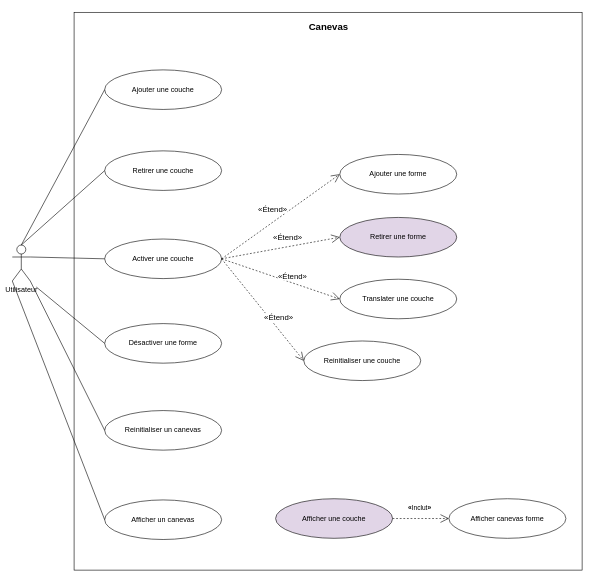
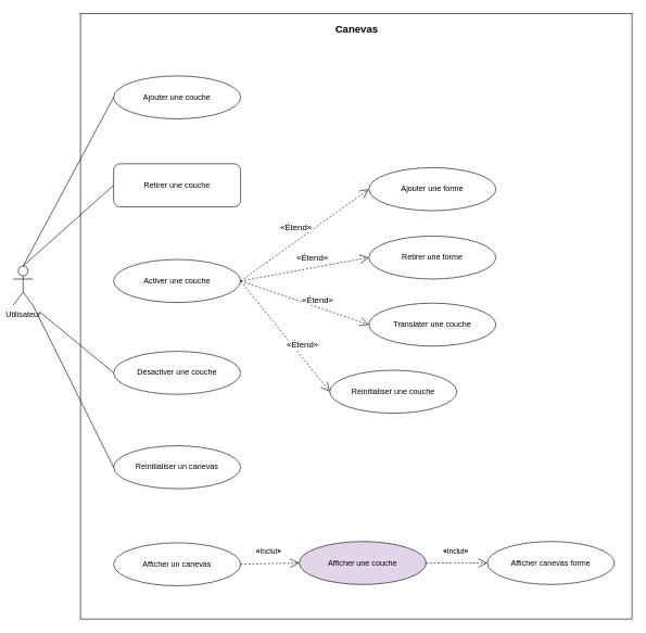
  <mxCell id="0" />
  <mxCell id="1" parent="0" />
  <mxCell id="2" value="" style="rounded=0;whiteSpace=wrap;html=1;" parent="1" vertex="1"><mxGeometry x="123" y="20" width="847" height="930" as="geometry" /></mxCell>
  <mxCell id="3" value="Utilisateur" style="shape=umlActor;verticalLabelPosition=bottom;verticalAlign=top;html=1;outlineConnect=0;" parent="1" vertex="1"><mxGeometry x="20" y="408" width="30" height="60" as="geometry" /></mxCell>
  <mxCell id="4" value="Ajouter une couche" style="ellipse;whiteSpace=wrap;html=1;" parent="1" vertex="1"><mxGeometry x="174" y="116" width="195" height="66" as="geometry" /></mxCell>
  <mxCell id="5" value="Activer une couche" style="ellipse;whiteSpace=wrap;html=1;" parent="1" vertex="1"><mxGeometry x="174" y="398" width="195" height="66" as="geometry" /></mxCell>
  <mxCell id="6" value="Translater une couche" style="ellipse;whiteSpace=wrap;html=1;" parent="1" vertex="1"><mxGeometry x="566" y="465" width="195" height="66" as="geometry" /></mxCell>
  <mxCell id="7" value="Reinitialiser un canevas" style="ellipse;whiteSpace=wrap;html=1;" parent="1" vertex="1"><mxGeometry x="174" y="684" width="195" height="66" as="geometry" /></mxCell>
  <mxCell id="8" value="Reinitialiser une couche" style="ellipse;whiteSpace=wrap;html=1;" parent="1" vertex="1"><mxGeometry x="506" y="568" width="195" height="66" as="geometry" /></mxCell>
  <mxCell id="9" value="" style="endArrow=none;html=1;rounded=0;entryX=0;entryY=0.5;entryDx=0;entryDy=0;exitX=1;exitY=1;exitDx=0;exitDy=0;exitPerimeter=0;" parent="1" source="3" target="7" edge="1"><mxGeometry width="50" height="50" relative="1" as="geometry"><mxPoint x="58" y="598" as="sourcePoint" /><mxPoint x="108" y="548" as="targetPoint" /></mxGeometry></mxCell>
  <mxCell id="10" value="Ajouter une forme" style="ellipse;whiteSpace=wrap;html=1;" vertex="1" parent="1"><mxGeometry x="566" y="257" width="195" height="66" as="geometry" /></mxCell>
  <mxCell id="11" value="Afficher un canevas" style="ellipse;whiteSpace=wrap;html=1;" vertex="1" parent="1"><mxGeometry x="174" y="833" width="195" height="66" as="geometry" /></mxCell>
- <mxCell id="12" value="" style="endArrow=none;html=1;rounded=0;entryX=0;entryY=0.5;entryDx=0;entryDy=0;exitX=0;exitY=1;exitDx=0;exitDy=0;exitPerimeter=0;" edge="1" parent="1" source="3" target="11"><mxGeometry width="50" height="50" relative="1" as="geometry"><mxPoint x="14" y="533" as="sourcePoint" /><mxPoint x="168" y="739" as="targetPoint" /></mxGeometry></mxCell>
+ <mxCell id="13" value="&lt;span lang=&quot;fr&quot; class=&quot;BxUVEf ILfuVd&quot;&gt;&lt;span class=&quot;hgKElc&quot;&gt;&lt;b&gt;«&lt;/b&gt;Inclut&lt;b&gt;»&lt;/b&gt;&lt;/span&gt;&lt;/span&gt;" style="endArrow=open;endSize=12;dashed=1;html=1;rounded=0;exitX=1;exitY=0.5;exitDx=0;exitDy=0;entryX=0;entryY=0.5;entryDx=0;entryDy=0;" edge="1" parent="1" source="11" target="14"><mxGeometry x="-0.035" y="18" width="160" relative="1" as="geometry"><mxPoint x="479" y="761" as="sourcePoint" /><mxPoint x="510" y="756" as="targetPoint" /><mxPoint as="offset" /></mxGeometry></mxCell>
  <mxCell id="14" value="Afficher une couche" style="ellipse;whiteSpace=wrap;html=1;fillColor=#e1d5e7;" vertex="1" parent="1"><mxGeometry x="459" y="831" width="195" height="66" as="geometry" /></mxCell>
  <mxCell id="15" value="Afficher canevas forme" style="ellipse;whiteSpace=wrap;html=1;" vertex="1" parent="1"><mxGeometry x="748" y="831" width="195" height="66" as="geometry" /></mxCell>
  <mxCell id="16" value="&lt;span lang=&quot;fr&quot; class=&quot;BxUVEf ILfuVd&quot;&gt;&lt;span class=&quot;hgKElc&quot;&gt;&lt;b&gt;«&lt;/b&gt;Inclut&lt;b&gt;»&lt;/b&gt;&lt;/span&gt;&lt;/span&gt;" style="endArrow=open;endSize=12;dashed=1;html=1;rounded=0;exitX=1;exitY=0.5;exitDx=0;exitDy=0;entryX=0;entryY=0.5;entryDx=0;entryDy=0;" edge="1" parent="1" source="14" target="15"><mxGeometry x="-0.043" y="17" width="160" relative="1" as="geometry"><mxPoint x="695" y="753" as="sourcePoint" /><mxPoint x="785" y="751" as="targetPoint" /><mxPoint as="offset" /></mxGeometry></mxCell>
- <mxCell id="17" value="Retirer une couche" style="ellipse;whiteSpace=wrap;html=1;" vertex="1" parent="1"><mxGeometry x="174" y="251" width="195" height="66" as="geometry" /></mxCell>
- <mxCell id="18" value="Désactiver une forme" style="ellipse;whiteSpace=wrap;html=1;" vertex="1" parent="1"><mxGeometry x="174" y="539" width="195" height="66" as="geometry" /></mxCell>
- <mxCell id="19" value="Retirer une forme" style="ellipse;whiteSpace=wrap;html=1;fillColor=#e1d5e7;" vertex="1" parent="1"><mxGeometry x="566" y="362" width="195" height="66" as="geometry" /></mxCell>
+ <mxCell id="17" value="Retirer une couche" style="whiteSpace=wrap;html=1;rounded=1;" vertex="1" parent="1"><mxGeometry x="174" y="251" width="195" height="66" as="geometry" /></mxCell>
+ <mxCell id="18" value="Désactiver une couche" style="ellipse;whiteSpace=wrap;html=1;" vertex="1" parent="1"><mxGeometry x="174" y="539" width="195" height="66" as="geometry" /></mxCell>
+ <mxCell id="19" value="Retirer une forme" style="ellipse;whiteSpace=wrap;html=1;" vertex="1" parent="1"><mxGeometry x="566" y="362" width="195" height="66" as="geometry" /></mxCell>
  <mxCell id="20" value="&lt;font style=&quot;font-size: 16px;&quot;&gt;Canevas&lt;/font&gt;" style="text;align=center;fontStyle=1;verticalAlign=middle;spacingLeft=3;spacingRight=3;strokeColor=none;rotatable=0;points=[[0,0.5],[1,0.5]];portConstraint=eastwest;html=1;" vertex="1" parent="1"><mxGeometry x="506.5" y="31" width="80" height="26" as="geometry" /></mxCell>
  <mxCell id="21" value="&lt;span style=&quot;font-size: 13px;&quot; lang=&quot;fr&quot; class=&quot;BxUVEf ILfuVd&quot;&gt;&lt;span class=&quot;hgKElc&quot;&gt;«Étend»&lt;/span&gt;&lt;/span&gt;" style="endArrow=open;endSize=12;dashed=1;html=1;rounded=0;exitX=1;exitY=0.5;exitDx=0;exitDy=0;entryX=0;entryY=0.5;entryDx=0;entryDy=0;" edge="1" parent="1" source="5" target="10"><mxGeometry x="-0.035" y="18" width="160" relative="1" as="geometry"><mxPoint x="381" y="616" as="sourcePoint" /><mxPoint x="471" y="614" as="targetPoint" /><mxPoint as="offset" /></mxGeometry></mxCell>
  <mxCell id="22" value="&lt;span style=&quot;font-size: 13px;&quot; lang=&quot;fr&quot; class=&quot;BxUVEf ILfuVd&quot;&gt;&lt;span class=&quot;hgKElc&quot;&gt;«Étend»&lt;/span&gt;&lt;/span&gt;" style="endArrow=open;endSize=12;dashed=1;html=1;rounded=0;exitX=1;exitY=0.5;exitDx=0;exitDy=0;entryX=0;entryY=0.5;entryDx=0;entryDy=0;" edge="1" parent="1" source="5" target="19"><mxGeometry x="0.155" y="15" width="160" relative="1" as="geometry"><mxPoint x="379" y="441" as="sourcePoint" /><mxPoint x="576" y="300" as="targetPoint" /><mxPoint x="-1" as="offset" /></mxGeometry></mxCell>
  <mxCell id="23" value="&lt;span style=&quot;font-size: 13px;&quot; lang=&quot;fr&quot; class=&quot;BxUVEf ILfuVd&quot;&gt;&lt;span class=&quot;hgKElc&quot;&gt;«Étend»&lt;/span&gt;&lt;/span&gt;" style="endArrow=open;endSize=12;dashed=1;html=1;rounded=0;exitX=1;exitY=0.5;exitDx=0;exitDy=0;entryX=0;entryY=0.5;entryDx=0;entryDy=0;" edge="1" parent="1" source="5" target="6"><mxGeometry x="0.173" y="11" width="160" relative="1" as="geometry"><mxPoint x="379" y="441" as="sourcePoint" /><mxPoint x="576" y="405" as="targetPoint" /><mxPoint x="-1" as="offset" /></mxGeometry></mxCell>
  <mxCell id="24" value="&lt;span style=&quot;font-size: 13px;&quot; lang=&quot;fr&quot; class=&quot;BxUVEf ILfuVd&quot;&gt;&lt;span class=&quot;hgKElc&quot;&gt;«Étend»&lt;/span&gt;&lt;/span&gt;" style="endArrow=open;endSize=12;dashed=1;html=1;rounded=0;exitX=1;exitY=0.5;exitDx=0;exitDy=0;entryX=0;entryY=0.5;entryDx=0;entryDy=0;" edge="1" parent="1" source="5" target="8"><mxGeometry x="0.249" y="12" width="160" relative="1" as="geometry"><mxPoint x="379" y="441" as="sourcePoint" /><mxPoint x="576" y="508" as="targetPoint" /><mxPoint as="offset" /></mxGeometry></mxCell>
  <mxCell id="25" value="" style="endArrow=none;html=1;rounded=0;entryX=0;entryY=0.5;entryDx=0;entryDy=0;exitX=1;exitY=1;exitDx=0;exitDy=0;exitPerimeter=0;" edge="1" parent="1" target="18"><mxGeometry width="50" height="50" relative="1" as="geometry"><mxPoint x="60" y="478" as="sourcePoint" /><mxPoint x="184" y="727" as="targetPoint" /></mxGeometry></mxCell>
- <mxCell id="26" value="" style="endArrow=none;html=1;rounded=0;entryX=0;entryY=0.5;entryDx=0;entryDy=0;exitX=1;exitY=0.333;exitDx=0;exitDy=0;exitPerimeter=0;" edge="1" parent="1" source="3" target="5"><mxGeometry width="50" height="50" relative="1" as="geometry"><mxPoint x="60" y="478" as="sourcePoint" /><mxPoint x="184" y="727" as="targetPoint" /></mxGeometry></mxCell>
  <mxCell id="27" value="" style="endArrow=none;html=1;rounded=0;entryX=0;entryY=0.5;entryDx=0;entryDy=0;exitX=0.5;exitY=0;exitDx=0;exitDy=0;exitPerimeter=0;" edge="1" parent="1" source="3" target="17"><mxGeometry width="50" height="50" relative="1" as="geometry"><mxPoint x="70" y="488" as="sourcePoint" /><mxPoint x="194" y="737" as="targetPoint" /></mxGeometry></mxCell>
  <mxCell id="28" value="" style="endArrow=none;html=1;rounded=0;entryX=0;entryY=0.5;entryDx=0;entryDy=0;exitX=0.5;exitY=0;exitDx=0;exitDy=0;exitPerimeter=0;" edge="1" parent="1" source="3" target="4"><mxGeometry width="50" height="50" relative="1" as="geometry"><mxPoint x="80" y="498" as="sourcePoint" /><mxPoint x="204" y="747" as="targetPoint" /></mxGeometry></mxCell>
